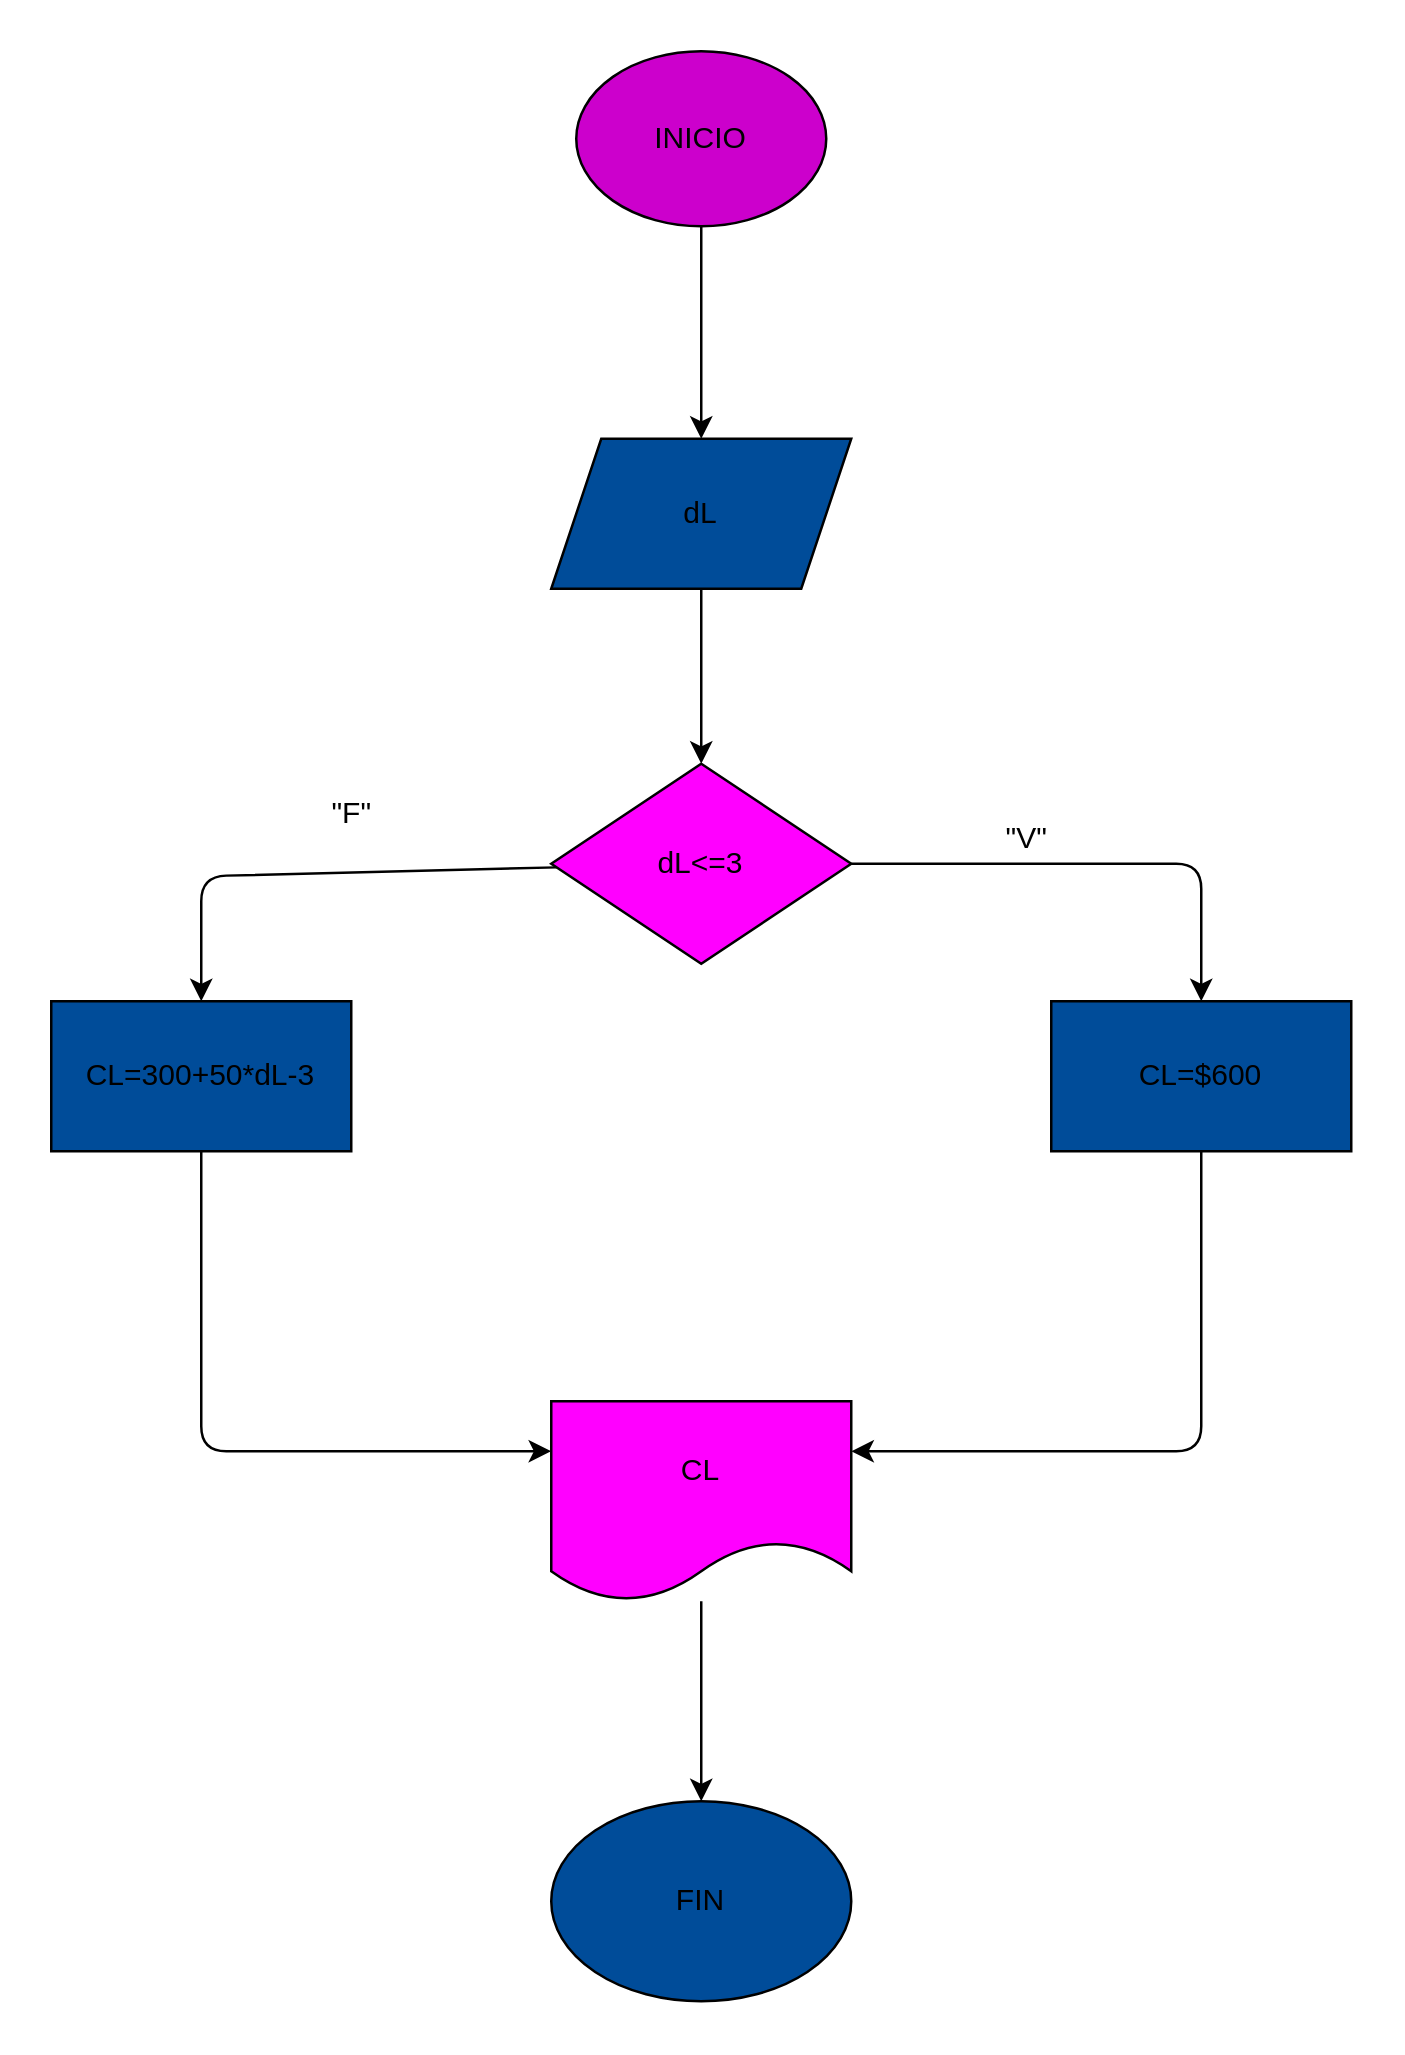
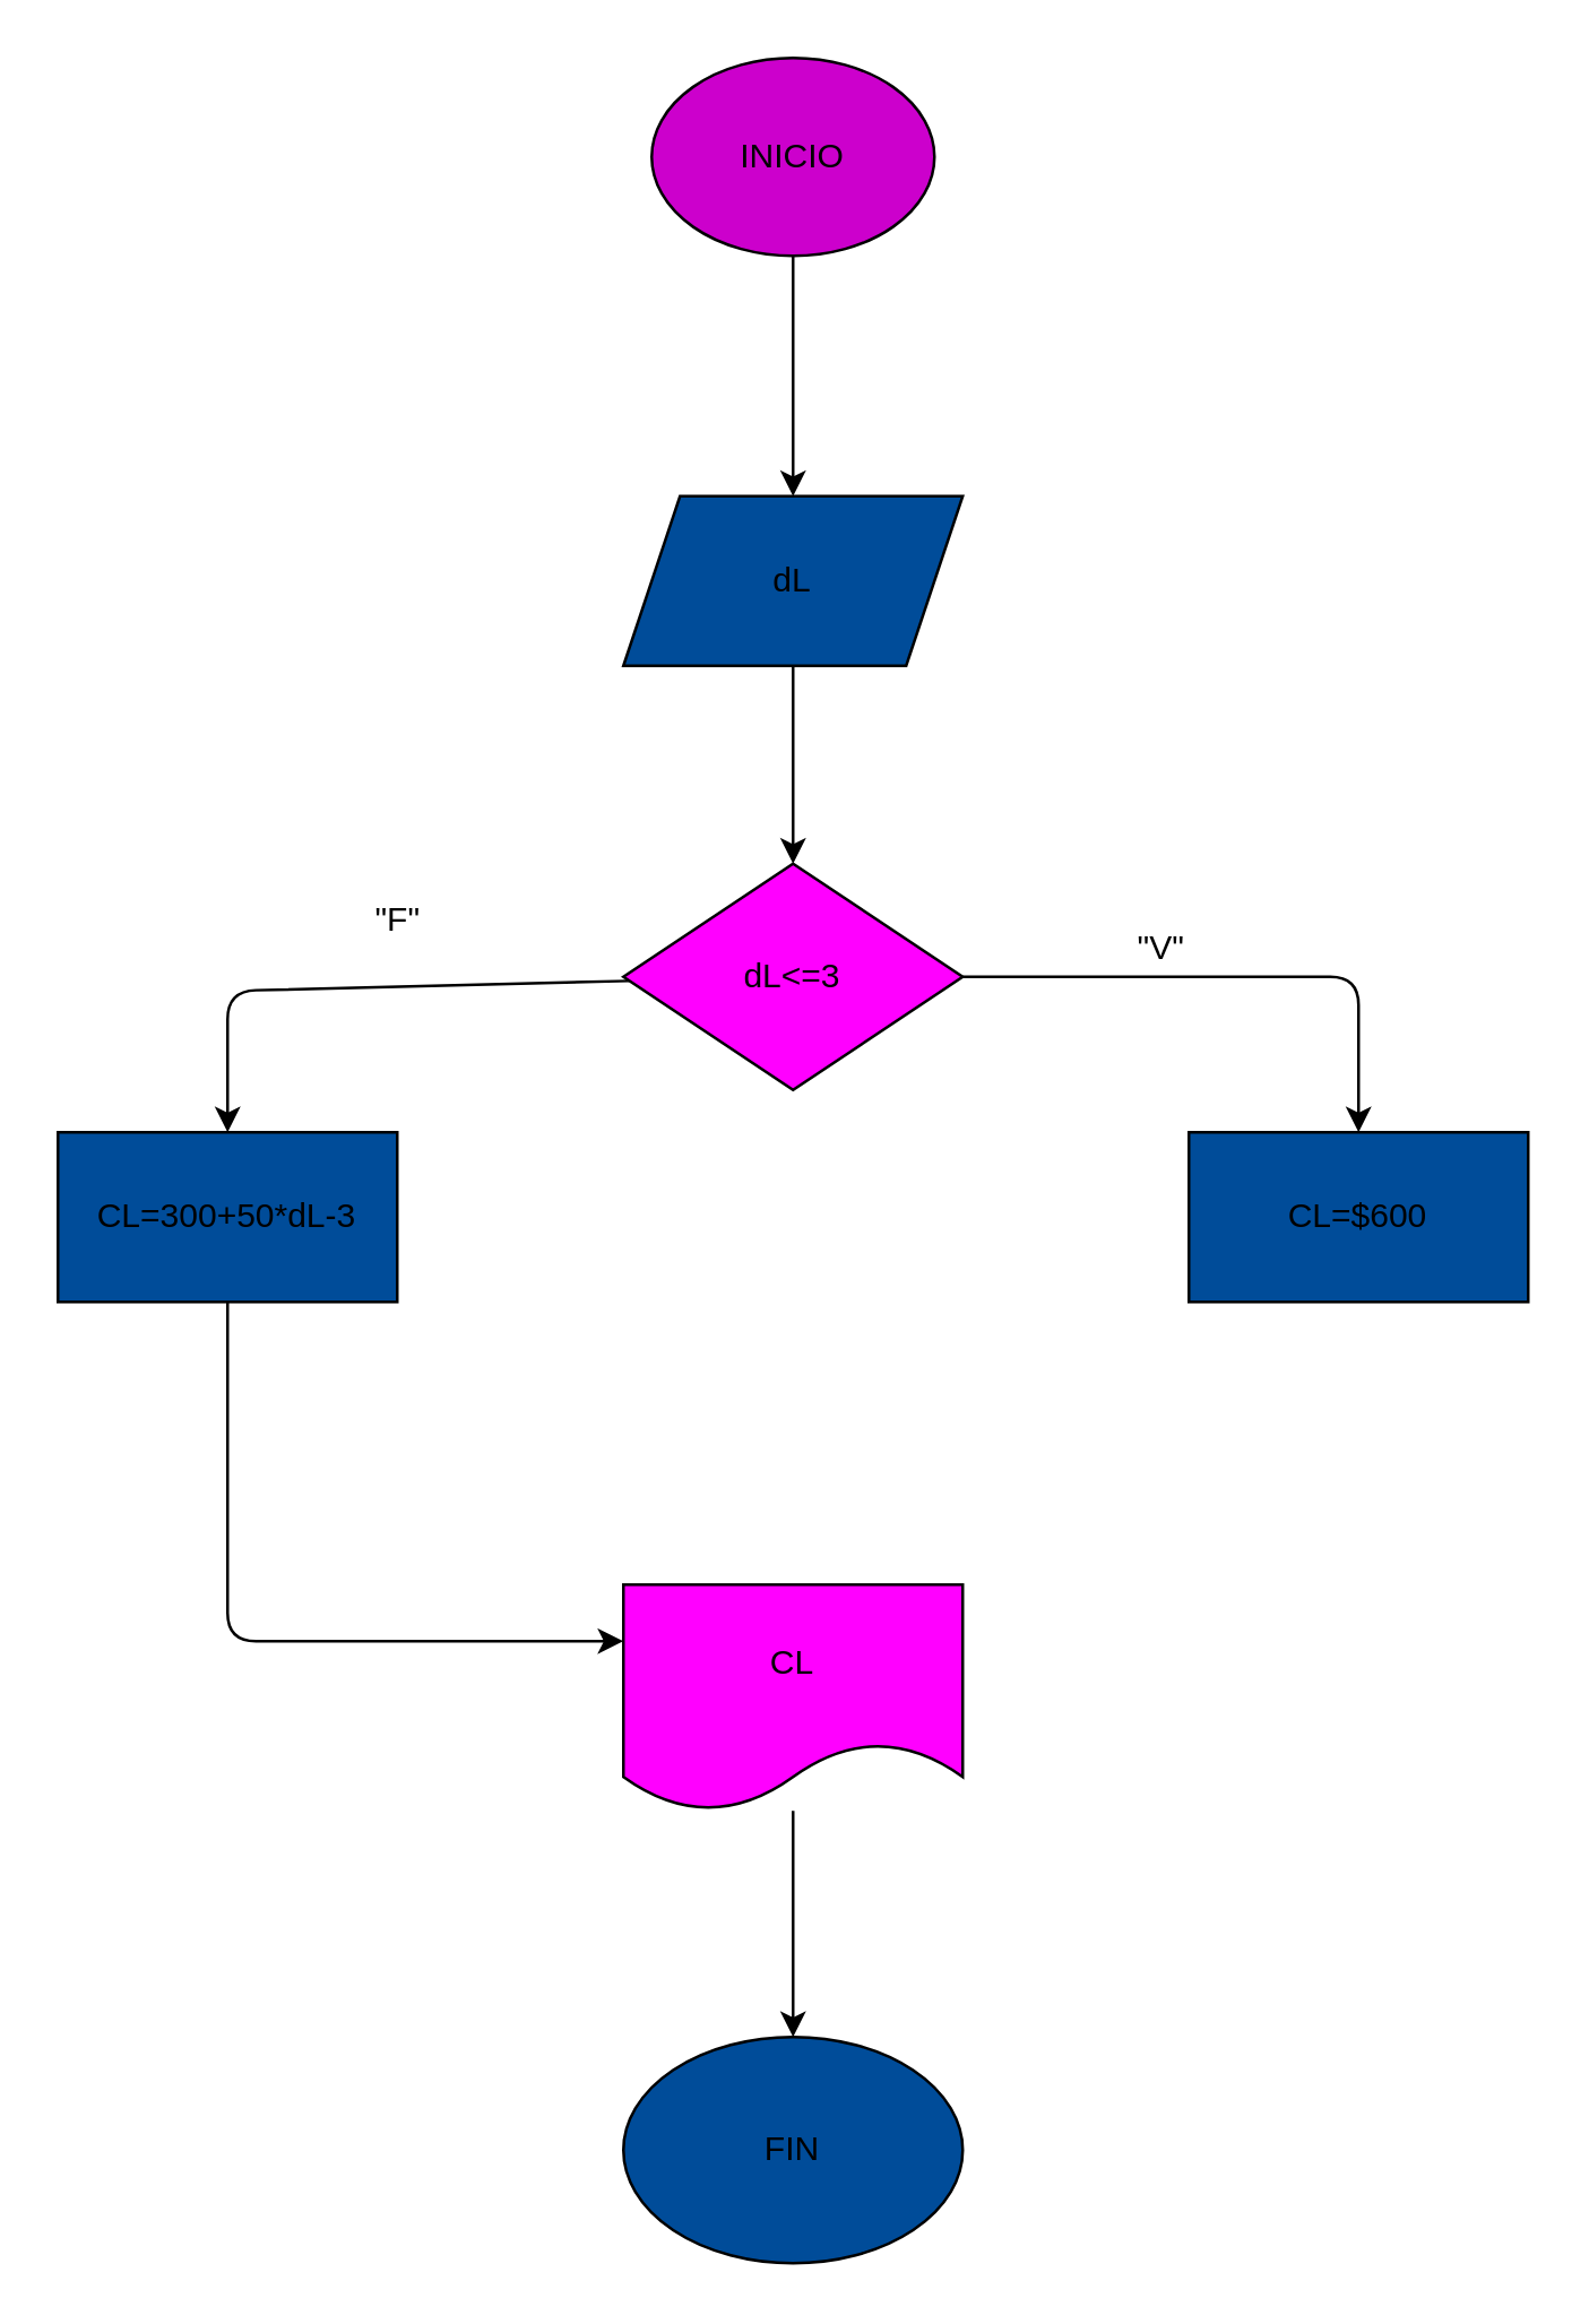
  <mxCell id="0" />
  <mxCell id="1" parent="0" />
  <mxCell id="2" value="" style="edgeStyle=none;html=1;" edge="1" parent="1" source="3" target="5"><mxGeometry relative="1" as="geometry" /></mxCell>
  <mxCell id="3" value="INICIO" style="ellipse;whiteSpace=wrap;html=1;fillColor=#CC00CC;" vertex="1" parent="1"><mxGeometry x="230" y="20" width="100" height="70" as="geometry" /></mxCell>
  <mxCell id="4" value="" style="edgeStyle=none;html=1;" edge="1" parent="1" source="5" target="8"><mxGeometry relative="1" as="geometry" /></mxCell>
  <mxCell id="5" value="dL" style="shape=parallelogram;perimeter=parallelogramPerimeter;whiteSpace=wrap;html=1;fixedSize=1;fillColor=#004C99;" vertex="1" parent="1"><mxGeometry x="220" y="175" width="120" height="60" as="geometry" /></mxCell>
  <mxCell id="6" value="" style="edgeStyle=none;html=1;" edge="1" parent="1" source="8" target="10"><mxGeometry relative="1" as="geometry"><Array as="points"><mxPoint x="480" y="345" /></Array></mxGeometry></mxCell>
  <mxCell id="7" value="" style="edgeStyle=none;html=1;" edge="1" parent="1" source="8" target="14"><mxGeometry relative="1" as="geometry"><Array as="points"><mxPoint x="80" y="350" /></Array></mxGeometry></mxCell>
  <mxCell id="8" value="dL&amp;lt;=3" style="rhombus;whiteSpace=wrap;html=1;fillColor=#FF00FF;" vertex="1" parent="1"><mxGeometry x="220" y="305" width="120" height="80" as="geometry" /></mxCell>
- <mxCell id="9" style="edgeStyle=none;html=1;exitX=0.5;exitY=1;exitDx=0;exitDy=0;entryX=1;entryY=0.25;entryDx=0;entryDy=0;" edge="1" parent="1" source="10" target="16"><mxGeometry relative="1" as="geometry"><Array as="points"><mxPoint x="480" y="580" /></Array></mxGeometry></mxCell>
  <mxCell id="10" value="CL=$600" style="whiteSpace=wrap;html=1;fillColor=#004C99;" vertex="1" parent="1"><mxGeometry x="420" y="400" width="120" height="60" as="geometry" /></mxCell>
  <mxCell id="11" value="&quot;V&quot;" style="text;html=1;align=center;verticalAlign=middle;resizable=0;points=[];autosize=1;strokeColor=none;fillColor=none;" vertex="1" parent="1"><mxGeometry x="390" y="320" width="40" height="30" as="geometry" /></mxCell>
  <mxCell id="12" value="&quot;F&quot;" style="text;html=1;align=center;verticalAlign=middle;resizable=0;points=[];autosize=1;strokeColor=none;fillColor=none;" vertex="1" parent="1"><mxGeometry x="120" y="310" width="40" height="30" as="geometry" /></mxCell>
  <mxCell id="13" value="" style="edgeStyle=none;html=1;entryX=0;entryY=0.25;entryDx=0;entryDy=0;" edge="1" parent="1" source="14" target="16"><mxGeometry relative="1" as="geometry"><mxPoint x="210" y="580" as="targetPoint" /><Array as="points"><mxPoint x="80" y="580" /><mxPoint x="170" y="580" /></Array></mxGeometry></mxCell>
  <mxCell id="14" value="CL=300+50*dL-3" style="whiteSpace=wrap;html=1;fillColor=#004C99;" vertex="1" parent="1"><mxGeometry x="20" y="400" width="120" height="60" as="geometry" /></mxCell>
  <mxCell id="15" value="" style="edgeStyle=none;html=1;" edge="1" parent="1" source="16" target="17"><mxGeometry relative="1" as="geometry" /></mxCell>
  <mxCell id="16" value="CL" style="shape=document;whiteSpace=wrap;html=1;boundedLbl=1;fillColor=#FF00FF;" vertex="1" parent="1"><mxGeometry x="220" y="560" width="120" height="80" as="geometry" /></mxCell>
  <mxCell id="17" value="FIN" style="ellipse;whiteSpace=wrap;html=1;fillColor=#004C99;" vertex="1" parent="1"><mxGeometry x="220" y="720" width="120" height="80" as="geometry" /></mxCell>
